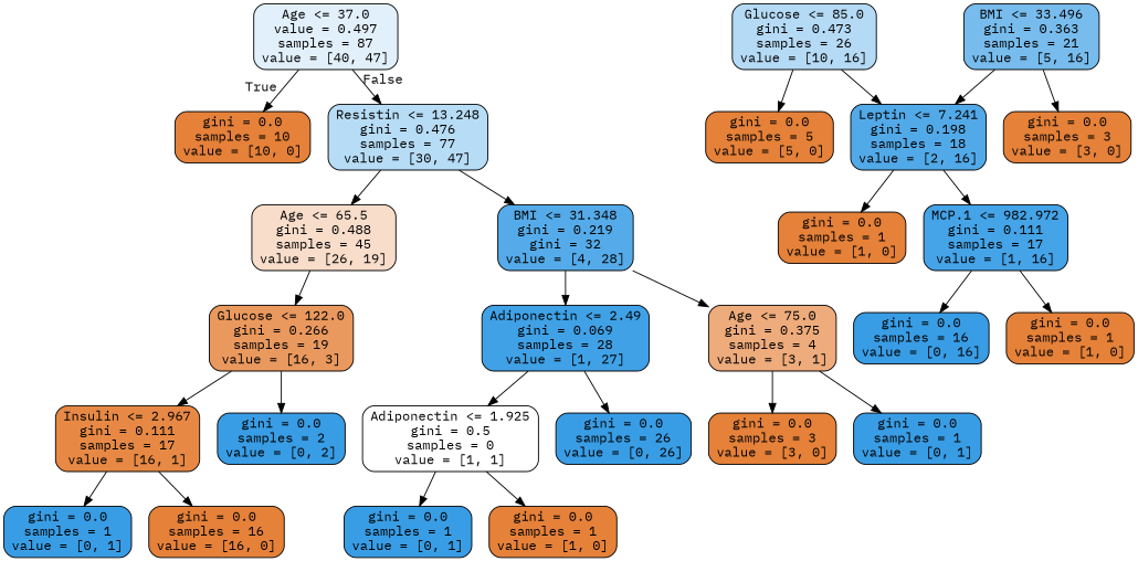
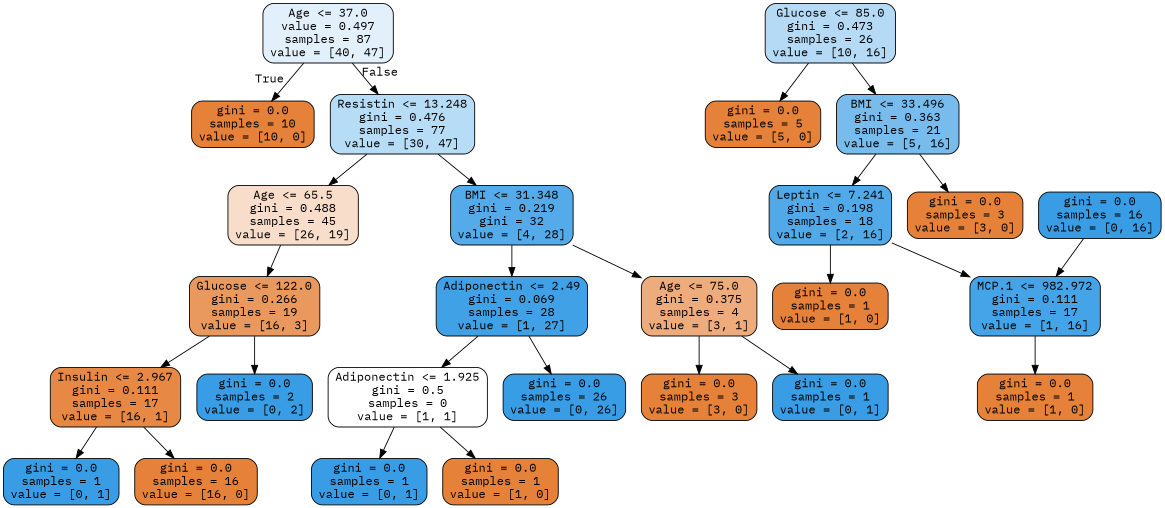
  digraph {
    fontname="IBM Plex Mono"
    node [color=black fillcolor="#e58139" fontname="IBM Plex Mono" shape=box style="filled, rounded"]
    edge [fontname="IBM Plex Mono"]
    n1 [fillcolor="#e2f0fb" label="Age <= 37.0\nvalue = 0.497\nsamples = 87\nvalue = [40, 47]"]
    n2 [label="gini = 0.0\nsamples = 10\nvalue = [10, 0]"]
    n3 [fillcolor="#b7dcf6" label="Resistin <= 13.248\ngini = 0.476\nsamples = 77\nvalue = [30, 47]"]
    n4 [fillcolor="#f8ddca" label="Age <= 65.5\ngini = 0.488\nsamples = 45\nvalue = [26, 19]"]
    n5 [fillcolor="#55abe9" label="BMI <= 31.348\ngini = 0.219\ngini = 32\nvalue = [4, 28]"]
    n6 [fillcolor="#ea995e" label="Glucose <= 122.0\ngini = 0.266\nsamples = 19\nvalue = [16, 3]"]
    n7 [fillcolor="#40a1e6" label="Adiponectin <= 2.49\ngini = 0.069\nsamples = 28\nvalue = [1, 27]"]
    n8 [fillcolor="#eeab7b" label="Age <= 75.0\ngini = 0.375\nsamples = 4\nvalue = [3, 1]"]
    n9 [fillcolor="#b5daf5" label="Glucose <= 85.0\ngini = 0.473\nsamples = 26\nvalue = [10, 16]"]
    n10 [label="gini = 0.0\nsamples = 5\nvalue = [5, 0]"]
    n11 [fillcolor="#77bced" label="BMI <= 33.496\ngini = 0.363\nsamples = 21\nvalue = [5, 16]"]
    n12 [fillcolor="#e78945" label="Insulin <= 2.967\ngini = 0.111\nsamples = 17\nvalue = [16, 1]"]
    n13 [fillcolor="#399de5" label="gini = 0.0\nsamples = 2\nvalue = [0, 2]"]
    n14 [fillcolor="#52a9e8" label="Leptin <= 7.241\ngini = 0.198\nsamples = 18\nvalue = [2, 16]"]
    n15 [label="gini = 0.0\nsamples = 3\nvalue = [3, 0]"]
    n16 [label="gini = 0.0\nsamples = 1\nvalue = [1, 0]"]
    n17 [fillcolor="#45a3e7" label="MCP.1 <= 982.972\ngini = 0.111\nsamples = 17\nvalue = [1, 16]"]
    n18 [fillcolor="#399de5" label="gini = 0.0\nsamples = 16\nvalue = [0, 16]"]
    n19 [label="gini = 0.0\nsamples = 1\nvalue = [1, 0]"]
    n20 [fillcolor="#399de5" label="gini = 0.0\nsamples = 1\nvalue = [0, 1]"]
    n21 [label="gini = 0.0\nsamples = 16\nvalue = [16, 0]"]
    n22 [fillcolor="#ffffff" label="Adiponectin <= 1.925\ngini = 0.5\nsamples = 0\nvalue = [1, 1]"]
    n23 [fillcolor="#399de5" label="gini = 0.0\nsamples = 26\nvalue = [0, 26]"]
    n24 [label="gini = 0.0\nsamples = 3\nvalue = [3, 0]"]
    n25 [fillcolor="#399de5" label="gini = 0.0\nsamples = 1\nvalue = [0, 1]"]
    n26 [fillcolor="#399de5" label="gini = 0.0\nsamples = 1\nvalue = [0, 1]"]
    n27 [label="gini = 0.0\nsamples = 1\nvalue = [1, 0]"]
    n1 -> n2 [headlabel=True labelangle=45 labeldistance=2.5]
    n1 -> n3 [headlabel=False labelangle=-45 labeldistance=2.5]
    n3 -> n4
    n3 -> n5
    n4 -> n6
    n5 -> n7
    n5 -> n8
    n6 -> n12
    n6 -> n13
    n7 -> n22
    n7 -> n23
    n8 -> n24
    n8 -> n25
    n9 -> n10
-   n9 -> n14
+   n9 -> n11
    n11 -> n14
    n11 -> n15
    n12 -> n20
    n12 -> n21
    n14 -> n16
    n14 -> n17
-   n17 -> n18
+   n18 -> n17
    n17 -> n19
    n22 -> n26
    n22 -> n27
  }
